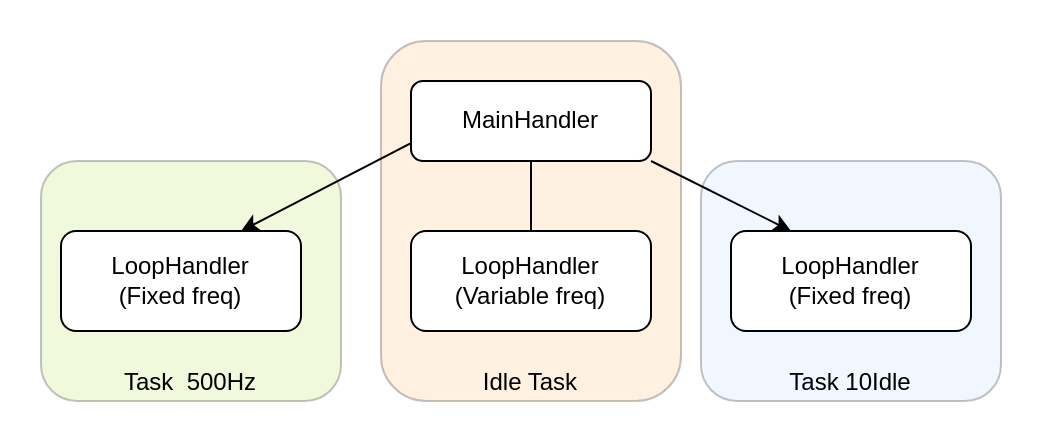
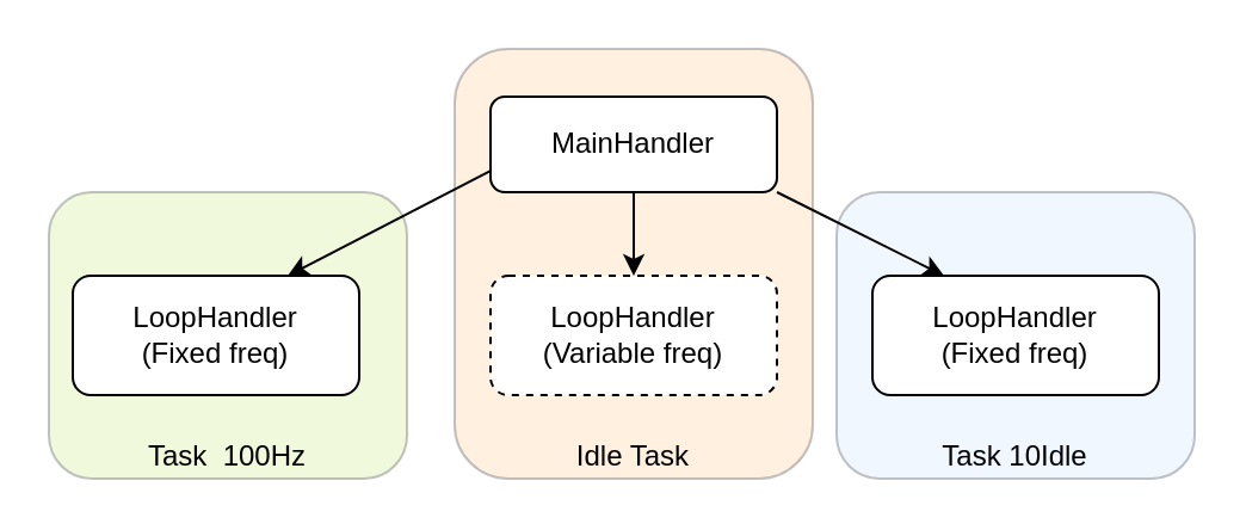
  <mxCell id="0" />
  <mxCell id="1" parent="0" />
- <mxCell id="2" value="Task&amp;nbsp; 500Hz" style="rounded=1;whiteSpace=wrap;html=1;fillColor=#cdeb8b;strokeColor=#36393d;opacity=30;verticalAlign=bottom;" parent="1" vertex="1"><mxGeometry x="20" y="80" width="150" height="120" as="geometry" /></mxCell>
+ <mxCell id="2" value="Task&amp;nbsp; 100Hz" style="rounded=1;whiteSpace=wrap;html=1;fillColor=#cdeb8b;strokeColor=#36393d;opacity=30;verticalAlign=bottom;" parent="1" vertex="1"><mxGeometry x="20" y="80" width="150" height="120" as="geometry" /></mxCell>
  <mxCell id="3" value="Task 10Idle" style="rounded=1;whiteSpace=wrap;html=1;fillColor=#cce5ff;strokeColor=#36393d;opacity=30;verticalAlign=bottom;" parent="1" vertex="1"><mxGeometry x="350" y="80" width="150" height="120" as="geometry" /></mxCell>
  <mxCell id="4" value="Idle Task" style="rounded=1;whiteSpace=wrap;html=1;fillColor=#ffcc99;strokeColor=#36393d;opacity=30;verticalAlign=bottom;" parent="1" vertex="1"><mxGeometry x="190" y="20" width="150" height="180" as="geometry" /></mxCell>
  <mxCell id="5" style="edgeStyle=none;html=1;exitX=0.5;exitY=0;exitDx=0;exitDy=0;entryX=0.75;entryY=0;entryDx=0;entryDy=0;" parent="1" source="8" target="9" edge="1"><mxGeometry relative="1" as="geometry" /></mxCell>
- <mxCell id="6" style="edgeStyle=none;html=1;exitX=0.5;exitY=1;exitDx=0;exitDy=0;entryX=0.5;entryY=0;entryDx=0;entryDy=0;endArrow=none;" edge="1" parent="1" source="8" target="11"><mxGeometry relative="1" as="geometry" /></mxCell>
+ <mxCell id="6" style="edgeStyle=none;html=1;exitX=0.5;exitY=1;exitDx=0;exitDy=0;entryX=0.5;entryY=0;entryDx=0;entryDy=0;" edge="1" parent="1" source="8" target="11"><mxGeometry relative="1" as="geometry" /></mxCell>
  <mxCell id="7" style="edgeStyle=none;html=1;exitX=1;exitY=1;exitDx=0;exitDy=0;entryX=0.25;entryY=0;entryDx=0;entryDy=0;" edge="1" parent="1" source="8" target="10"><mxGeometry relative="1" as="geometry" /></mxCell>
  <mxCell id="8" value="MainHandler" style="rounded=1;whiteSpace=wrap;html=1;" parent="1" vertex="1"><mxGeometry x="205" y="40" width="120" height="40" as="geometry" /></mxCell>
  <mxCell id="9" value="LoopHandler&lt;br&gt;(Fixed freq)" style="rounded=1;whiteSpace=wrap;html=1;" parent="1" vertex="1"><mxGeometry x="30" y="115" width="120" height="50" as="geometry" /></mxCell>
  <mxCell id="10" value="LoopHandler&lt;br&gt;(Fixed freq)" style="rounded=1;whiteSpace=wrap;html=1;" parent="1" vertex="1"><mxGeometry x="365" y="115" width="120" height="50" as="geometry" /></mxCell>
- <mxCell id="11" value="LoopHandler&lt;br&gt;(Variable freq)" style="rounded=1;whiteSpace=wrap;html=1;" parent="1" vertex="1"><mxGeometry x="205" y="115" width="120" height="50" as="geometry" /></mxCell>
+ <mxCell id="11" value="LoopHandler&lt;br&gt;(Variable freq)" style="rounded=1;whiteSpace=wrap;html=1;dashed=1;" parent="1" vertex="1"><mxGeometry x="205" y="115" width="120" height="50" as="geometry" /></mxCell>
